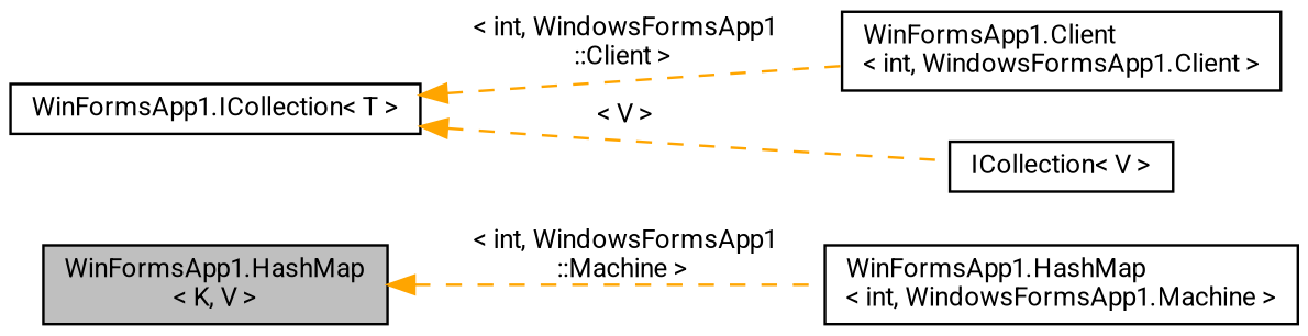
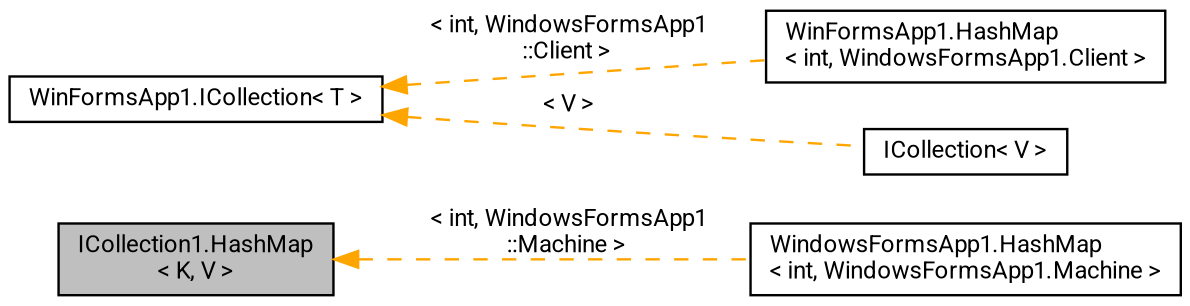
  digraph {
    fontname=Roboto
    rankdir=LR
    node [color=black fillcolor=white fontname=Roboto fontsize=10 shape=record style=filled]
    edge [color=orange dir=back fontname=Roboto fontsize=10 labelfontname=Helvetica labelfontsize=10 style=dashed]
-   n1 [fillcolor=grey75 fontcolor=black height=0.2 label="WinFormsApp1.HashMap\l\< K, V \>" width=0.4]
-   n2 [height=0.2 label="WinFormsApp1.HashMap\l\< int, WindowsFormsApp1.Machine \>" width=0.4]
-   n3 [height=0.2 label="WinFormsApp1.Client\l\< int, WindowsFormsApp1.Client \>" width=0.4]
+   n1 [fillcolor=grey75 fontcolor=black height=0.2 label="ICollection1.HashMap\l\< K, V \>" width=0.4]
+   n2 [height=0.2 label="WindowsFormsApp1.HashMap\l\< int, WindowsFormsApp1.Machine \>" width=0.4]
+   n3 [height=0.2 label="WinFormsApp1.HashMap\l\< int, WindowsFormsApp1.Client \>" width=0.4]
    n4 [height=0.2 label="ICollection\< V \>" width=0.4]
    n5 [height=0.2 label="WinFormsApp1.ICollection\< T \>" width=0.4]
    n1 -> n2 [label=" \< int, WindowsFormsApp1\l::Machine \>"]
    n5 -> n3 [label=" \< int, WindowsFormsApp1\l::Client \>"]
    n5 -> n4 [label=" \< V \>"]
  }
